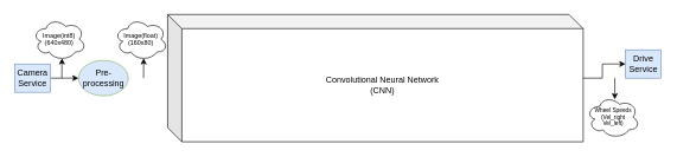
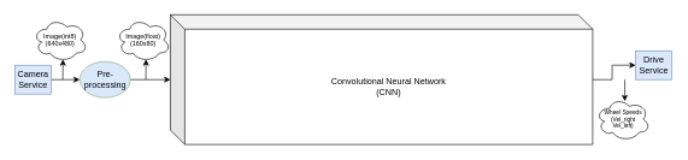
  <mxCell id="0" />
  <mxCell id="1" parent="0" />
  <mxCell id="2" value="" style="edgeStyle=orthogonalEdgeStyle;rounded=0;orthogonalLoop=1;jettySize=auto;html=1;fontSize=8;" edge="1" parent="1" source="3" target="28"><mxGeometry relative="1" as="geometry" /></mxCell>
  <mxCell id="3" value="Camera Service" style="rounded=0;whiteSpace=wrap;html=1;labelBackgroundColor=none;fillColor=#dae8fc;strokeColor=#6c8ebf;" vertex="1" parent="1"><mxGeometry x="20" y="90" width="50" height="40" as="geometry" /></mxCell>
  <mxCell id="4" value="" style="edgeStyle=orthogonalEdgeStyle;rounded=0;orthogonalLoop=1;jettySize=auto;html=1;" edge="1" parent="1" source="5" target="7"><mxGeometry relative="1" as="geometry" /></mxCell>
  <mxCell id="5" value="Line Detection" style="ellipse;whiteSpace=wrap;html=1;fillColor=#d5e8d4;strokeColor=#82b366;" vertex="1" parent="1"><mxGeometry x="254.5" y="85" width="70" height="50" as="geometry" /></mxCell>
  <mxCell id="6" value="" style="edgeStyle=orthogonalEdgeStyle;rounded=0;orthogonalLoop=1;jettySize=auto;html=1;" edge="1" parent="1" source="7" target="9"><mxGeometry relative="1" as="geometry" /></mxCell>
  <mxCell id="7" value="Ground Projection" style="ellipse;whiteSpace=wrap;html=1;fillColor=#d5e8d4;strokeColor=#82b366;" vertex="1" parent="1"><mxGeometry x="374.5" y="85" width="70" height="50" as="geometry" /></mxCell>
  <mxCell id="8" value="" style="edgeStyle=orthogonalEdgeStyle;rounded=0;orthogonalLoop=1;jettySize=auto;html=1;" edge="1" parent="1" source="9" target="11"><mxGeometry relative="1" as="geometry" /></mxCell>
  <mxCell id="9" value="Lane Filter" style="ellipse;whiteSpace=wrap;html=1;fillColor=#d5e8d4;strokeColor=#82b366;" vertex="1" parent="1"><mxGeometry x="494.5" y="85" width="70" height="50" as="geometry" /></mxCell>
  <mxCell id="10" value="" style="edgeStyle=orthogonalEdgeStyle;rounded=0;orthogonalLoop=1;jettySize=auto;html=1;" edge="1" parent="1" source="11" target="13"><mxGeometry relative="1" as="geometry" /></mxCell>
  <mxCell id="11" value="Lane Controller" style="ellipse;whiteSpace=wrap;html=1;fillColor=#d5e8d4;strokeColor=#82b366;" vertex="1" parent="1"><mxGeometry x="634.5" y="85" width="70" height="50" as="geometry" /></mxCell>
  <mxCell id="12" value="" style="edgeStyle=orthogonalEdgeStyle;rounded=0;orthogonalLoop=1;jettySize=auto;html=1;entryX=0;entryY=0.5;entryDx=0;entryDy=0;" edge="1" parent="1" source="13" target="14"><mxGeometry relative="1" as="geometry"><mxPoint x="834.5" y="105" as="targetPoint" /></mxGeometry></mxCell>
  <mxCell id="13" value="Inverse Kinematics" style="ellipse;whiteSpace=wrap;html=1;fillColor=#d5e8d4;strokeColor=#82b366;" vertex="1" parent="1"><mxGeometry x="744.5" y="85" width="70" height="50" as="geometry" /></mxCell>
  <mxCell id="14" value="Drive Service&lt;br&gt;" style="rounded=0;whiteSpace=wrap;html=1;fillColor=#dae8fc;strokeColor=#6c8ebf;" vertex="1" parent="1"><mxGeometry x="879.5" y="70" width="50" height="40" as="geometry" /></mxCell>
  <mxCell id="15" value="Image(int8)&lt;br&gt;(640x480)&lt;br style=&quot;font-size: 9px&quot;&gt;" style="ellipse;shape=cloud;whiteSpace=wrap;html=1;fontSize=9;" vertex="1" parent="1"><mxGeometry x="45" y="25" width="75" height="60" as="geometry" /></mxCell>
  <mxCell id="16" value="" style="endArrow=classic;html=1;entryX=0.55;entryY=0.95;entryDx=0;entryDy=0;entryPerimeter=0;" edge="1" parent="1" target="15"><mxGeometry width="50" height="50" relative="1" as="geometry"><mxPoint x="86" y="110" as="sourcePoint" /><mxPoint x="55" y="155" as="targetPoint" /></mxGeometry></mxCell>
  <mxCell id="17" value="&lt;font style=&quot;font-size: 8px;&quot;&gt;Color Lines&lt;br style=&quot;font-size: 8px;&quot;&gt;(Ground&lt;br style=&quot;font-size: 8px;&quot;&gt;Coordinates)&lt;br style=&quot;font-size: 8px;&quot;&gt;&lt;/font&gt;" style="ellipse;shape=cloud;whiteSpace=wrap;html=1;fontSize=8;" vertex="1" parent="1"><mxGeometry x="424.5" y="25" width="75" height="60" as="geometry" /></mxCell>
  <mxCell id="18" value="" style="endArrow=classic;html=1;entryX=0.55;entryY=0.95;entryDx=0;entryDy=0;entryPerimeter=0;" edge="1" parent="1" target="17"><mxGeometry width="50" height="50" relative="1" as="geometry"><mxPoint x="465.5" y="110" as="sourcePoint" /><mxPoint x="434.5" y="155" as="targetPoint" /></mxGeometry></mxCell>
  <mxCell id="19" value="Velocities&lt;br&gt;(V &amp;amp; omega)&lt;br style=&quot;font-size: 8px&quot;&gt;" style="ellipse;shape=cloud;whiteSpace=wrap;html=1;fontSize=8;" vertex="1" parent="1"><mxGeometry x="684.5" y="25" width="75" height="60" as="geometry" /></mxCell>
  <mxCell id="20" value="" style="endArrow=classic;html=1;entryX=0.55;entryY=0.95;entryDx=0;entryDy=0;entryPerimeter=0;" edge="1" parent="1" target="19"><mxGeometry width="50" height="50" relative="1" as="geometry"><mxPoint x="725.5" y="110" as="sourcePoint" /><mxPoint x="694.5" y="155" as="targetPoint" /></mxGeometry></mxCell>
  <mxCell id="21" value="Color Lines&lt;br&gt;(Normalized &lt;br&gt;Coordinates)&lt;br&gt;" style="ellipse;shape=cloud;whiteSpace=wrap;html=1;fontSize=8;" vertex="1" parent="1"><mxGeometry x="304.5" y="135" width="75" height="60" as="geometry" /></mxCell>
  <mxCell id="22" value="" style="endArrow=classic;html=1;entryX=0.533;entryY=0.083;entryDx=0;entryDy=0;entryPerimeter=0;" edge="1" parent="1" target="21"><mxGeometry width="50" height="50" relative="1" as="geometry"><mxPoint x="344.5" y="110" as="sourcePoint" /><mxPoint x="204.5" y="220" as="targetPoint" /></mxGeometry></mxCell>
  <mxCell id="23" value="Pos. &amp;amp; Orient.&lt;br&gt;(d and phi)&lt;br style=&quot;font-size: 8px&quot;&gt;" style="ellipse;shape=cloud;whiteSpace=wrap;html=1;fontSize=8;" vertex="1" parent="1"><mxGeometry x="574.5" y="135" width="75" height="60" as="geometry" /></mxCell>
  <mxCell id="24" value="" style="endArrow=classic;html=1;entryX=0.533;entryY=0.083;entryDx=0;entryDy=0;entryPerimeter=0;" edge="1" parent="1" target="23"><mxGeometry width="50" height="50" relative="1" as="geometry"><mxPoint x="614.5" y="110" as="sourcePoint" /><mxPoint x="474.5" y="220" as="targetPoint" /></mxGeometry></mxCell>
  <mxCell id="25" value="Wheel Speeds&lt;br&gt;(Vel_right&lt;br&gt;Vel_left)&lt;br style=&quot;font-size: 8px&quot;&gt;" style="ellipse;shape=cloud;whiteSpace=wrap;html=1;fontSize=8;" vertex="1" parent="1"><mxGeometry x="824.5" y="135" width="75" height="60" as="geometry" /></mxCell>
  <mxCell id="26" value="" style="endArrow=classic;html=1;entryX=0.533;entryY=0.083;entryDx=0;entryDy=0;entryPerimeter=0;" edge="1" parent="1" target="25"><mxGeometry width="50" height="50" relative="1" as="geometry"><mxPoint x="864.5" y="110" as="sourcePoint" /><mxPoint x="724.5" y="220" as="targetPoint" /></mxGeometry></mxCell>
+ <mxCell id="27" value="" style="edgeStyle=orthogonalEdgeStyle;rounded=0;orthogonalLoop=1;jettySize=auto;html=1;" edge="1" parent="1" source="28" target="31"><mxGeometry relative="1" as="geometry" /></mxCell>
  <mxCell id="28" value="Pre-&lt;br&gt;processing" style="ellipse;whiteSpace=wrap;html=1;fillColor=#dae8fc;strokeColor=#82b366;" vertex="1" parent="1"><mxGeometry x="109.5" y="85" width="70" height="50" as="geometry" /></mxCell>
  <mxCell id="29" value="Image(float)&lt;br&gt;(160x80)&lt;br style=&quot;font-size: 9px&quot;&gt;" style="ellipse;shape=cloud;whiteSpace=wrap;html=1;fontSize=9;" vertex="1" parent="1"><mxGeometry x="160" y="25" width="75" height="60" as="geometry" /></mxCell>
  <mxCell id="30" value="" style="endArrow=classic;html=1;entryX=0.55;entryY=0.95;entryDx=0;entryDy=0;entryPerimeter=0;" edge="1" parent="1" target="29"><mxGeometry width="50" height="50" relative="1" as="geometry"><mxPoint x="201" y="110" as="sourcePoint" /><mxPoint x="170" y="155" as="targetPoint" /></mxGeometry></mxCell>
  <mxCell id="31" value="Convolutional Neural Network&lt;br&gt;(CNN)&lt;br&gt;" style="shape=cube;whiteSpace=wrap;html=1;boundedLbl=1;backgroundOutline=1;darkOpacity=0.05;darkOpacity2=0.1;" vertex="1" parent="1"><mxGeometry x="235" y="20" width="585" height="180" as="geometry" /></mxCell>
